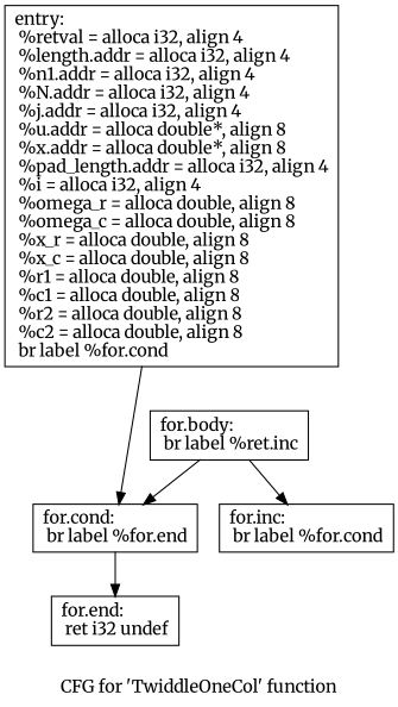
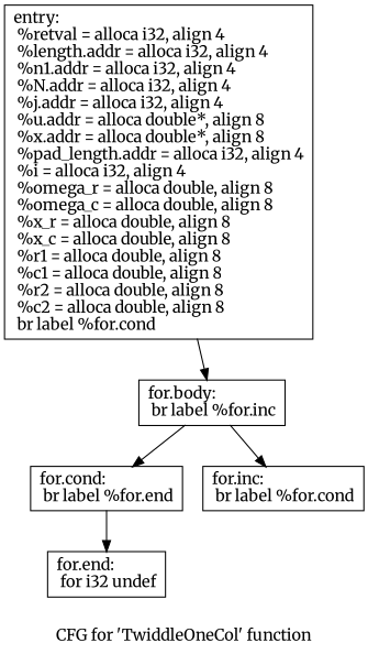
  digraph {
    fontname=Merriweather
    label="CFG for 'TwiddleOneCol' function"
    node [fontname=Merriweather shape=record]
    edge [fontname=Merriweather]
    n1 [label="{entry:\l  %retval = alloca i32, align 4\l  %length.addr = alloca i32, align 4\l  %n1.addr = alloca i32, align 4\l  %N.addr = alloca i32, align 4\l  %j.addr = alloca i32, align 4\l  %u.addr = alloca double*, align 8\l  %x.addr = alloca double*, align 8\l  %pad_length.addr = alloca i32, align 4\l  %i = alloca i32, align 4\l  %omega_r = alloca double, align 8\l  %omega_c = alloca double, align 8\l  %x_r = alloca double, align 8\l  %x_c = alloca double, align 8\l  %r1 = alloca double, align 8\l  %c1 = alloca double, align 8\l  %r2 = alloca double, align 8\l  %c2 = alloca double, align 8\l  br label %for.cond\l}"]
    n2 [label="{for.cond:                                         \l  br label %for.end\l}"]
-   n3 [label="{for.end:                                          \l  ret i32 undef\l}"]
-   n4 [label="{for.body:                                         \l  br label %ret.inc\l}"]
+   n3 [label="{for.end:                                          \l  for i32 undef\l}"]
+   n4 [label="{for.body:                                         \l  br label %for.inc\l}"]
    n5 [label="{for.inc:                                          \l  br label %for.cond\l}"]
-   n1 -> n2
+   n1 -> n4
    n2 -> n3
    n4 -> n2
    n4 -> n5
  }
